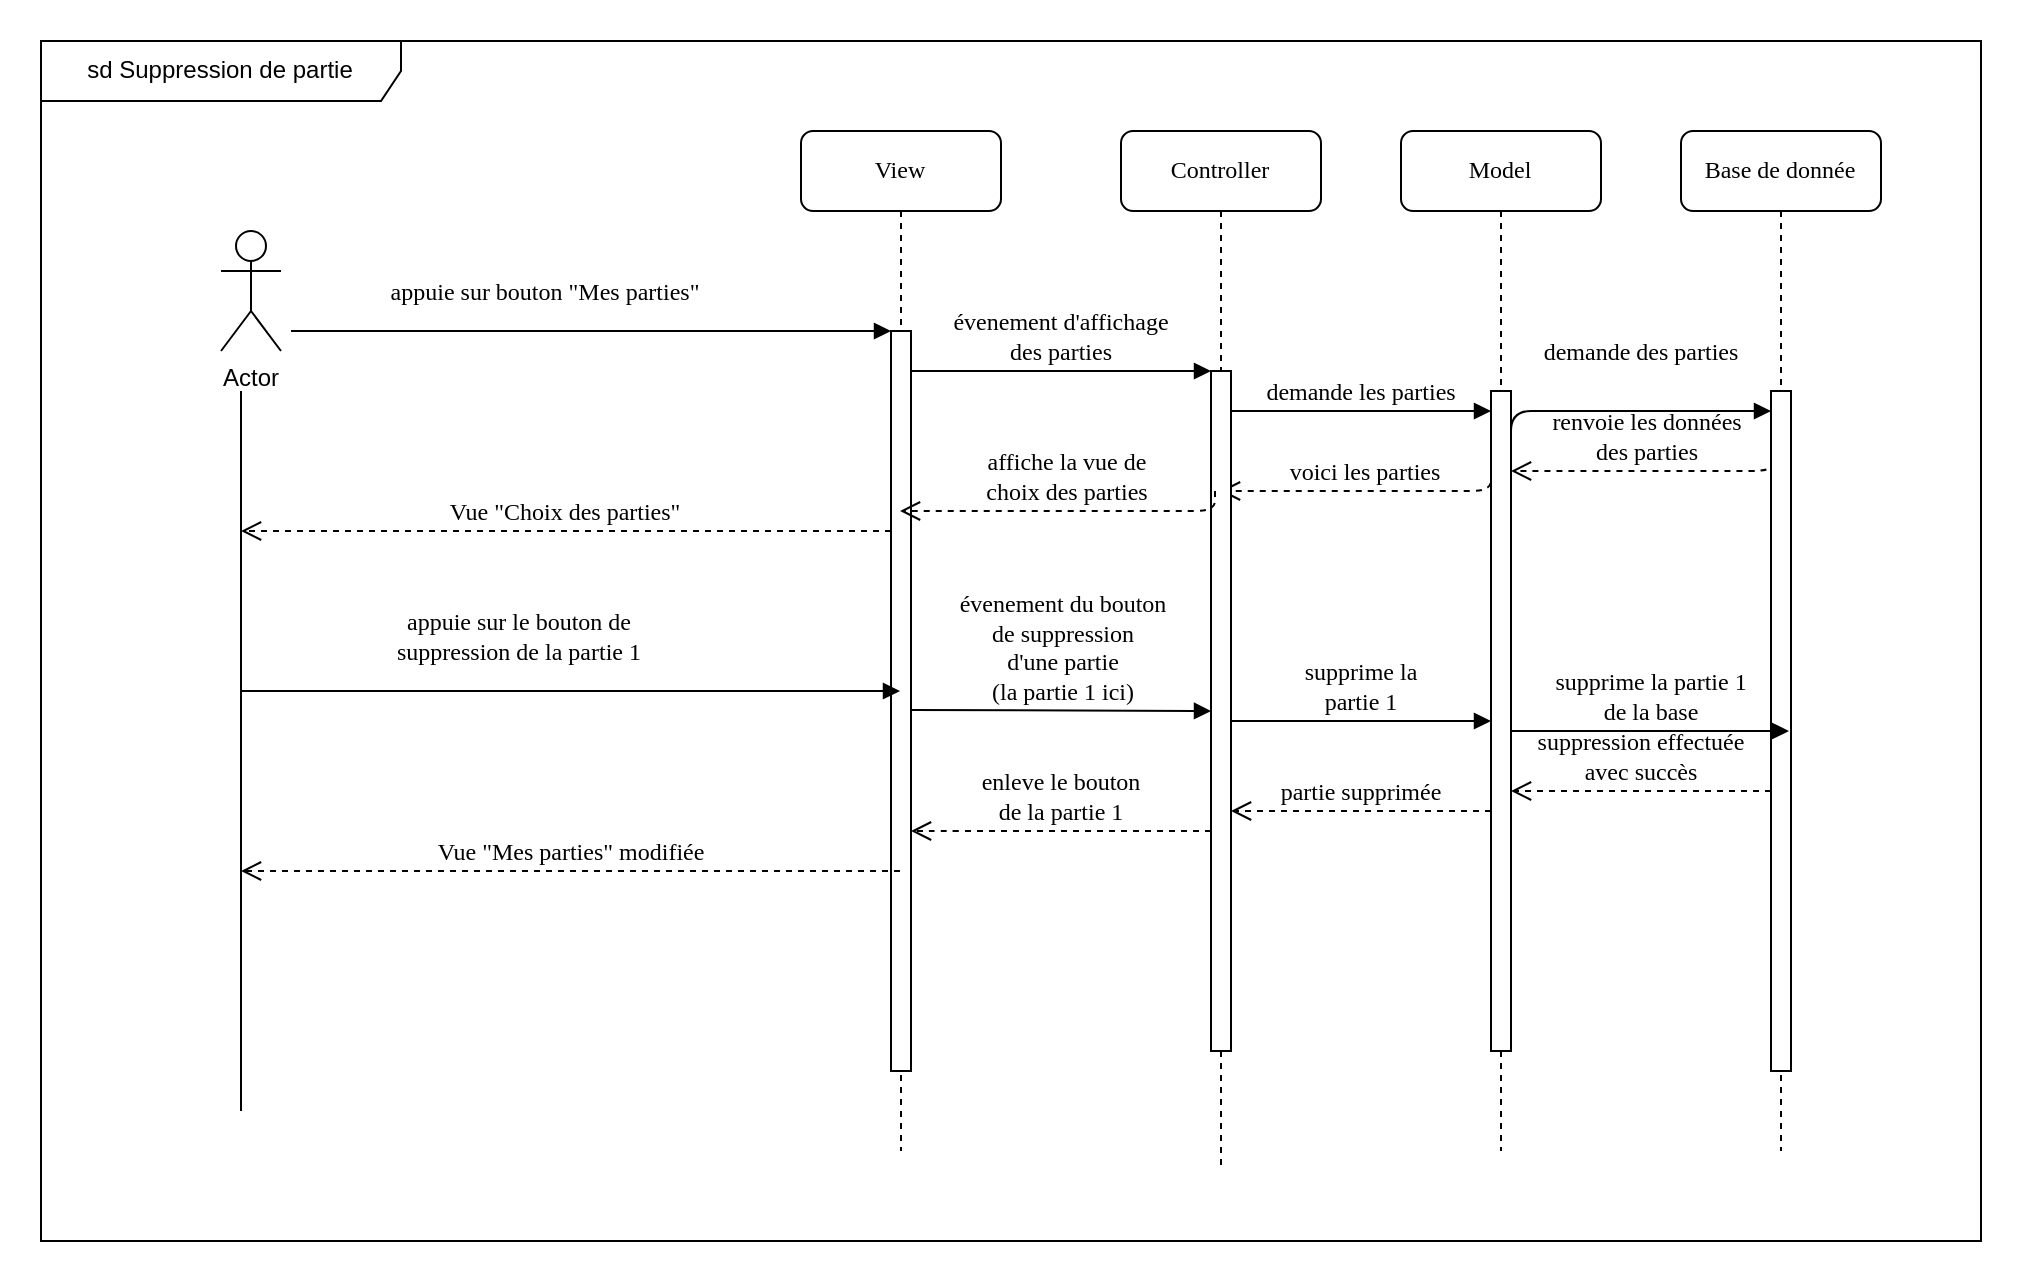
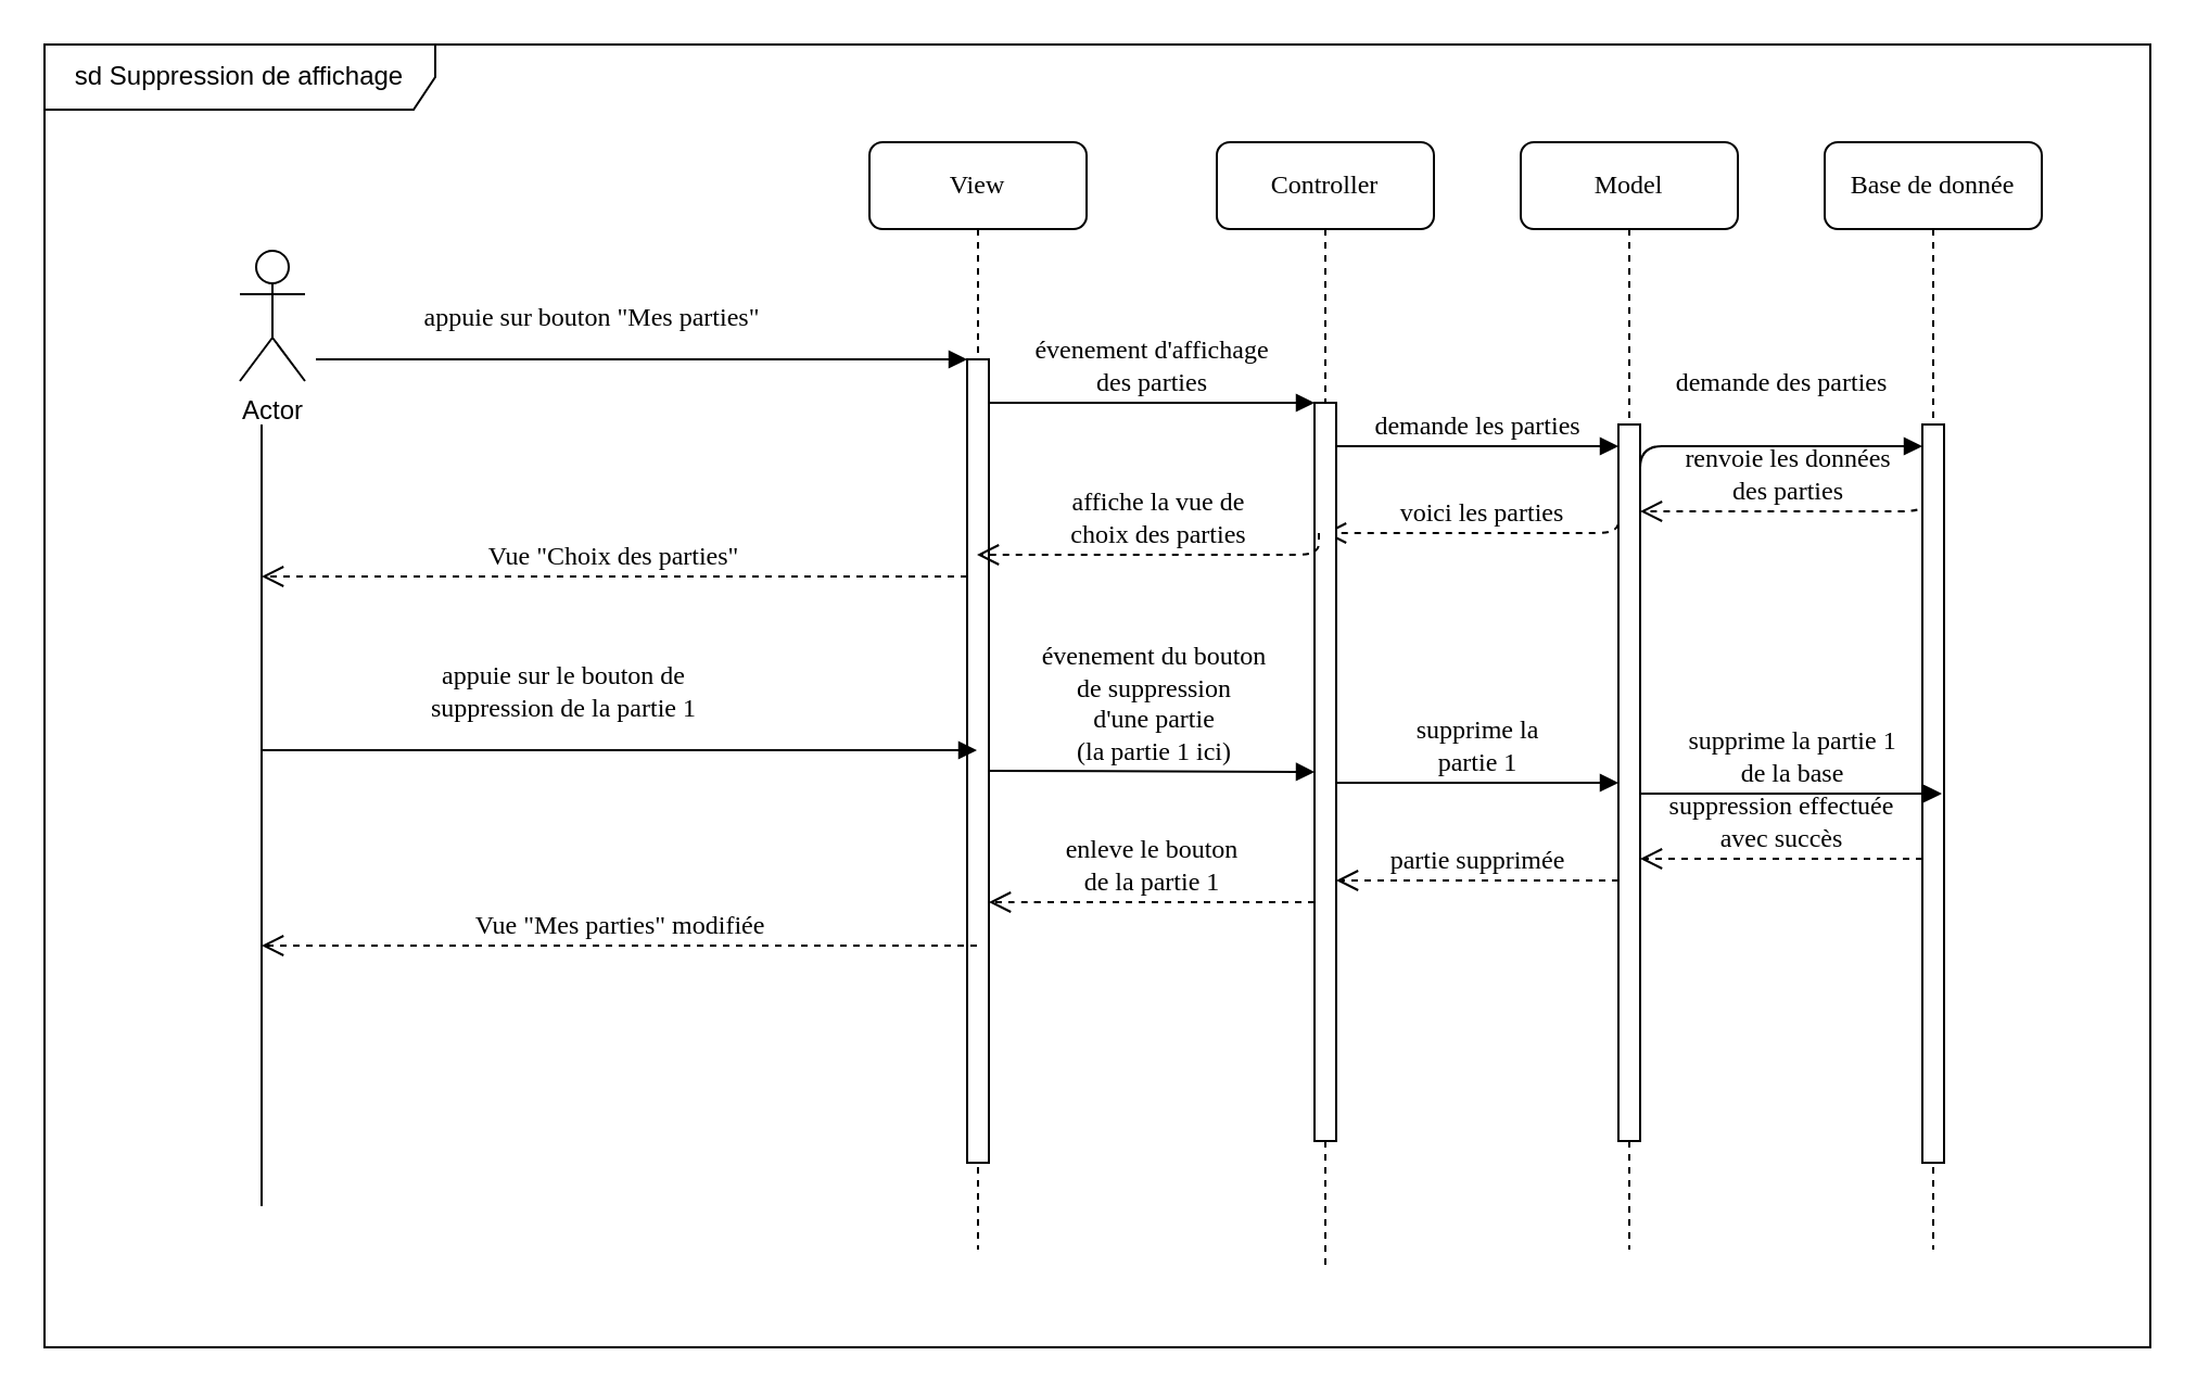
  <mxCell id="0" />
  <mxCell id="1" parent="0" />
  <mxCell id="2" value="View" style="shape=umlLifeline;perimeter=lifelinePerimeter;whiteSpace=wrap;html=1;container=1;collapsible=0;recursiveResize=0;outlineConnect=0;rounded=1;shadow=0;comic=0;labelBackgroundColor=none;strokeWidth=1;fontFamily=Verdana;fontSize=12;align=center;" parent="1" vertex="1"><mxGeometry x="400" y="65" width="100" height="510" as="geometry" /></mxCell>
  <mxCell id="3" value="" style="html=1;points=[];perimeter=orthogonalPerimeter;rounded=0;shadow=0;comic=0;labelBackgroundColor=none;strokeWidth=1;fontFamily=Verdana;fontSize=12;align=center;" parent="2" vertex="1"><mxGeometry x="45" y="100" width="10" height="370" as="geometry" /></mxCell>
  <mxCell id="4" value="voici les parties" style="html=1;verticalAlign=bottom;endArrow=open;dashed=1;endSize=8;labelBackgroundColor=none;fontFamily=Verdana;fontSize=12;edgeStyle=elbowEdgeStyle;elbow=vertical;" parent="2" target="5" edge="1"><mxGeometry relative="1" as="geometry"><mxPoint x="-374.5" y="170" as="targetPoint" /><Array as="points"><mxPoint x="300" y="180" /><mxPoint x="205.5" y="170" /><mxPoint x="65.5" y="170" /></Array><mxPoint x="345" y="170" as="sourcePoint" /></mxGeometry></mxCell>
  <mxCell id="5" value="Controller" style="shape=umlLifeline;perimeter=lifelinePerimeter;whiteSpace=wrap;html=1;container=1;collapsible=0;recursiveResize=0;outlineConnect=0;rounded=1;shadow=0;comic=0;labelBackgroundColor=none;strokeWidth=1;fontFamily=Verdana;fontSize=12;align=center;" parent="1" vertex="1"><mxGeometry x="560" y="65" width="100" height="520" as="geometry" /></mxCell>
  <mxCell id="6" value="" style="html=1;points=[];perimeter=orthogonalPerimeter;rounded=0;shadow=0;comic=0;labelBackgroundColor=none;strokeWidth=1;fontFamily=Verdana;fontSize=12;align=center;" parent="5" vertex="1"><mxGeometry x="45" y="120" width="10" height="340" as="geometry" /></mxCell>
  <mxCell id="7" value="&lt;div&gt;évenement du bouton&lt;/div&gt;&lt;div&gt; de suppression&lt;/div&gt;&lt;div&gt; d'une partie &lt;br&gt;&lt;/div&gt;&lt;div&gt;(la partie 1 ici)&lt;br&gt;&lt;/div&gt;" style="html=1;verticalAlign=bottom;endArrow=block;entryX=0;entryY=0;labelBackgroundColor=none;fontFamily=Verdana;fontSize=12;edgeStyle=elbowEdgeStyle;elbow=vertical;" parent="5" edge="1"><mxGeometry relative="1" as="geometry"><mxPoint x="-105" y="289.5" as="sourcePoint" /><mxPoint x="45" y="289.5" as="targetPoint" /></mxGeometry></mxCell>
  <mxCell id="8" value="Model" style="shape=umlLifeline;perimeter=lifelinePerimeter;whiteSpace=wrap;html=1;container=1;collapsible=0;recursiveResize=0;outlineConnect=0;rounded=1;shadow=0;comic=0;labelBackgroundColor=none;strokeWidth=1;fontFamily=Verdana;fontSize=12;align=center;" parent="1" vertex="1"><mxGeometry x="700" y="65" width="100" height="510" as="geometry" /></mxCell>
  <mxCell id="9" value="" style="html=1;points=[];perimeter=orthogonalPerimeter;rounded=0;shadow=0;comic=0;labelBackgroundColor=none;strokeWidth=1;fontFamily=Verdana;fontSize=12;align=center;" parent="8" vertex="1"><mxGeometry x="45" y="130" width="10" height="330" as="geometry" /></mxCell>
  <mxCell id="10" value="&lt;div&gt;suppression effectuée &lt;br&gt;&lt;/div&gt;&lt;div&gt;avec succès&lt;/div&gt;" style="html=1;verticalAlign=bottom;endArrow=open;dashed=1;endSize=8;labelBackgroundColor=none;fontFamily=Verdana;fontSize=12;edgeStyle=elbowEdgeStyle;elbow=vertical;" parent="8" target="9" edge="1"><mxGeometry relative="1" as="geometry"><mxPoint x="24.5" y="330" as="targetPoint" /><Array as="points"><mxPoint x="45" y="330" /><mxPoint x="-95" y="330" /></Array><mxPoint x="185" y="330" as="sourcePoint" /></mxGeometry></mxCell>
  <mxCell id="11" value="demande les parties" style="html=1;verticalAlign=bottom;endArrow=block;labelBackgroundColor=none;fontFamily=Verdana;fontSize=12;edgeStyle=elbowEdgeStyle;elbow=vertical;" parent="1" source="6" edge="1"><mxGeometry relative="1" as="geometry"><mxPoint x="670" y="205" as="sourcePoint" /><Array as="points"><mxPoint x="620" y="205" /></Array><mxPoint x="745" y="205" as="targetPoint" /></mxGeometry></mxCell>
  <mxCell id="12" value="appuie sur bouton &quot;Mes parties&quot;" style="html=1;verticalAlign=bottom;endArrow=block;entryX=0;entryY=0;labelBackgroundColor=none;fontFamily=Verdana;fontSize=12;edgeStyle=elbowEdgeStyle;elbow=vertical;" parent="1" target="3" edge="1"><mxGeometry x="-0.154" y="10" relative="1" as="geometry"><mxPoint x="145" y="165" as="sourcePoint" /><mxPoint as="offset" /></mxGeometry></mxCell>
  <mxCell id="13" value="&lt;div&gt;évenement d'affichage&lt;/div&gt;&lt;div&gt; des parties&lt;/div&gt;" style="html=1;verticalAlign=bottom;endArrow=block;entryX=0;entryY=0;labelBackgroundColor=none;fontFamily=Verdana;fontSize=12;edgeStyle=elbowEdgeStyle;elbow=vertical;" parent="1" source="3" target="6" edge="1"><mxGeometry relative="1" as="geometry"><mxPoint x="530" y="185" as="sourcePoint" /></mxGeometry></mxCell>
  <mxCell id="14" value="Actor" style="shape=umlActor;verticalLabelPosition=bottom;verticalAlign=top;html=1;outlineConnect=0;" parent="1" vertex="1"><mxGeometry x="110" y="115" width="30" height="60" as="geometry" /></mxCell>
  <mxCell id="15" value="" style="endArrow=none;html=1;rounded=0;" parent="1" edge="1"><mxGeometry width="50" height="50" relative="1" as="geometry"><mxPoint x="120" y="555" as="sourcePoint" /><mxPoint x="120" y="195" as="targetPoint" /></mxGeometry></mxCell>
  <mxCell id="16" value="&lt;div&gt;affiche la vue de&lt;/div&gt;&lt;div&gt;choix des parties&lt;br&gt;&lt;/div&gt;" style="html=1;verticalAlign=bottom;endArrow=open;dashed=1;endSize=8;labelBackgroundColor=none;fontFamily=Verdana;fontSize=12;edgeStyle=elbowEdgeStyle;elbow=vertical;" parent="1" target="2" edge="1"><mxGeometry relative="1" as="geometry"><mxPoint x="474" y="245" as="targetPoint" /><Array as="points"><mxPoint x="560" y="255" /><mxPoint x="470" y="245" /><mxPoint x="330" y="245" /></Array><mxPoint x="607" y="245" as="sourcePoint" /></mxGeometry></mxCell>
  <mxCell id="17" value="Vue &quot;Choix des parties&quot;" style="html=1;verticalAlign=bottom;endArrow=open;dashed=1;endSize=8;labelBackgroundColor=none;fontFamily=Verdana;fontSize=12;edgeStyle=elbowEdgeStyle;elbow=vertical;" parent="1" source="3" edge="1"><mxGeometry relative="1" as="geometry"><mxPoint x="120" y="265" as="targetPoint" /><Array as="points"><mxPoint x="390" y="265" /><mxPoint x="250" y="265" /></Array><mxPoint x="537" y="275" as="sourcePoint" /></mxGeometry></mxCell>
  <mxCell id="18" value="Base de donnée" style="shape=umlLifeline;perimeter=lifelinePerimeter;whiteSpace=wrap;html=1;container=1;collapsible=0;recursiveResize=0;outlineConnect=0;rounded=1;shadow=0;comic=0;labelBackgroundColor=none;strokeWidth=1;fontFamily=Verdana;fontSize=12;align=center;" parent="1" vertex="1"><mxGeometry x="840" y="65" width="100" height="510" as="geometry" /></mxCell>
  <mxCell id="19" value="" style="html=1;points=[];perimeter=orthogonalPerimeter;rounded=0;shadow=0;comic=0;labelBackgroundColor=none;strokeWidth=1;fontFamily=Verdana;fontSize=12;align=center;" parent="18" vertex="1"><mxGeometry x="45" y="130" width="10" height="340" as="geometry" /></mxCell>
  <mxCell id="20" value="&lt;div&gt;renvoie les données&lt;/div&gt;&lt;div&gt; des parties&lt;/div&gt;" style="html=1;verticalAlign=bottom;endArrow=open;dashed=1;endSize=8;labelBackgroundColor=none;fontFamily=Verdana;fontSize=12;edgeStyle=elbowEdgeStyle;elbow=vertical;" parent="18" edge="1"><mxGeometry relative="1" as="geometry"><mxPoint x="-85" y="170" as="targetPoint" /><Array as="points"><mxPoint x="-60" y="170" /><mxPoint x="-50" y="180" /><mxPoint x="-94.5" y="164.5" /><mxPoint x="-234.5" y="164.5" /></Array><mxPoint x="45" y="164.5" as="sourcePoint" /></mxGeometry></mxCell>
  <mxCell id="21" value="demande des parties" style="html=1;verticalAlign=bottom;endArrow=block;labelBackgroundColor=none;fontFamily=Verdana;fontSize=12;edgeStyle=elbowEdgeStyle;elbow=vertical;exitX=1;exitY=0.125;exitDx=0;exitDy=0;exitPerimeter=0;" parent="1" source="9" target="19" edge="1"><mxGeometry x="0.185" y="20" relative="1" as="geometry"><mxPoint x="760" y="215" as="sourcePoint" /><Array as="points"><mxPoint x="810" y="205" /><mxPoint x="800" y="215" /></Array><mxPoint x="890" y="215" as="targetPoint" /><mxPoint as="offset" /></mxGeometry></mxCell>
  <mxCell id="22" value="&lt;div&gt;appuie sur le bouton de&lt;/div&gt;&lt;div&gt; suppression de la partie 1&lt;/div&gt;" style="html=1;verticalAlign=bottom;endArrow=block;labelBackgroundColor=none;fontFamily=Verdana;fontSize=12;edgeStyle=elbowEdgeStyle;elbow=vertical;" parent="1" target="2" edge="1"><mxGeometry x="-0.154" y="10" relative="1" as="geometry"><mxPoint x="120" y="345" as="sourcePoint" /><mxPoint x="510" y="345" as="targetPoint" /><mxPoint as="offset" /></mxGeometry></mxCell>
  <mxCell id="23" value="&lt;div&gt;supprime la &lt;br&gt;&lt;/div&gt;&lt;div&gt;partie 1&lt;/div&gt;" style="html=1;verticalAlign=bottom;endArrow=block;labelBackgroundColor=none;fontFamily=Verdana;fontSize=12;edgeStyle=elbowEdgeStyle;elbow=vertical;" parent="1" source="6" target="9" edge="1"><mxGeometry relative="1" as="geometry"><mxPoint x="605" y="364.5" as="sourcePoint" /><mxPoint x="755" y="364.5" as="targetPoint" /><Array as="points"><mxPoint x="670" y="360" /><mxPoint x="750" y="365" /></Array></mxGeometry></mxCell>
  <mxCell id="24" value="&lt;div&gt;supprime la partie 1&lt;/div&gt;&lt;div&gt; de la base&lt;/div&gt;" style="html=1;verticalAlign=bottom;endArrow=block;labelBackgroundColor=none;fontFamily=Verdana;fontSize=12;edgeStyle=elbowEdgeStyle;elbow=vertical;entryX=0.9;entryY=0.5;entryDx=0;entryDy=0;entryPerimeter=0;" parent="1" source="9" target="19" edge="1"><mxGeometry relative="1" as="geometry"><mxPoint x="750" y="355" as="sourcePoint" /><mxPoint x="880" y="355" as="targetPoint" /><Array as="points"><mxPoint x="885" y="365" /></Array></mxGeometry></mxCell>
  <mxCell id="25" value="partie supprimée" style="html=1;verticalAlign=bottom;endArrow=open;dashed=1;endSize=8;labelBackgroundColor=none;fontFamily=Verdana;fontSize=12;edgeStyle=elbowEdgeStyle;elbow=vertical;" parent="1" source="9" target="6" edge="1"><mxGeometry relative="1" as="geometry"><mxPoint x="609.5" y="385" as="targetPoint" /><Array as="points"><mxPoint x="690" y="405" /><mxPoint x="650" y="395" /><mxPoint x="605.5" y="385" /><mxPoint x="465.5" y="385" /></Array><mxPoint x="745" y="385" as="sourcePoint" /></mxGeometry></mxCell>
  <mxCell id="26" value="&lt;div&gt;enleve le bouton &lt;br&gt;&lt;/div&gt;&lt;div&gt;de la partie 1&lt;/div&gt;" style="html=1;verticalAlign=bottom;endArrow=open;dashed=1;endSize=8;labelBackgroundColor=none;fontFamily=Verdana;fontSize=12;edgeStyle=elbowEdgeStyle;elbow=vertical;" parent="1" source="6" target="3" edge="1"><mxGeometry relative="1" as="geometry"><mxPoint x="455" y="409.91" as="targetPoint" /><Array as="points"><mxPoint x="470" y="415" /><mxPoint x="305.5" y="409.91" /></Array><mxPoint x="586" y="409" as="sourcePoint" /></mxGeometry></mxCell>
  <mxCell id="27" value="Vue &quot;Mes parties&quot; modifiée" style="html=1;verticalAlign=bottom;endArrow=open;dashed=1;endSize=8;labelBackgroundColor=none;fontFamily=Verdana;fontSize=12;edgeStyle=elbowEdgeStyle;elbow=vertical;" parent="1" source="2" edge="1"><mxGeometry relative="1" as="geometry"><mxPoint x="120" y="435" as="targetPoint" /><Array as="points"><mxPoint x="365" y="435" /><mxPoint x="200.5" y="429.91" /></Array><mxPoint x="500" y="435" as="sourcePoint" /></mxGeometry></mxCell>
- <mxCell id="28" value="sd Suppression de partie" style="shape=umlFrame;whiteSpace=wrap;html=1;width=180;height=30;" parent="1" vertex="1"><mxGeometry x="20" y="20" width="970" height="600" as="geometry" /></mxCell>
+ <mxCell id="28" value="sd Suppression de affichage" style="shape=umlFrame;whiteSpace=wrap;html=1;width=180;height=30;" parent="1" vertex="1"><mxGeometry x="20" y="20" width="970" height="600" as="geometry" /></mxCell>
